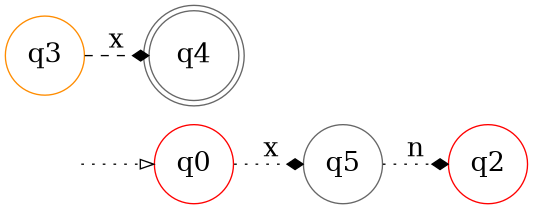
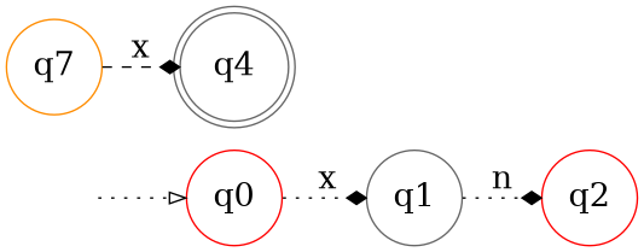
  digraph {
    rankdir=LR
    node [color=darkorange fontsize=20 shape=circle]
    edge [arrowhead=diamond fontsize="20pt" style=dotted]
    "" [shape=plaintext]
    n2 [color=red label=q0]
-   n3 [color=gray40 label=q5]
+   n3 [color=gray40 label=q1]
    n4 [color=gray40 label=q4 shape=doublecircle]
-   n5 [label=q3]
+   n5 [label=q7]
    n6 [color=red label=q2]
    "" -> n2 [arrowhead=onormal]
    n2 -> n3 [label=x]
    n3 -> n6 [label=n]
    n5 -> n4 [label=x style=dashed]
  }
